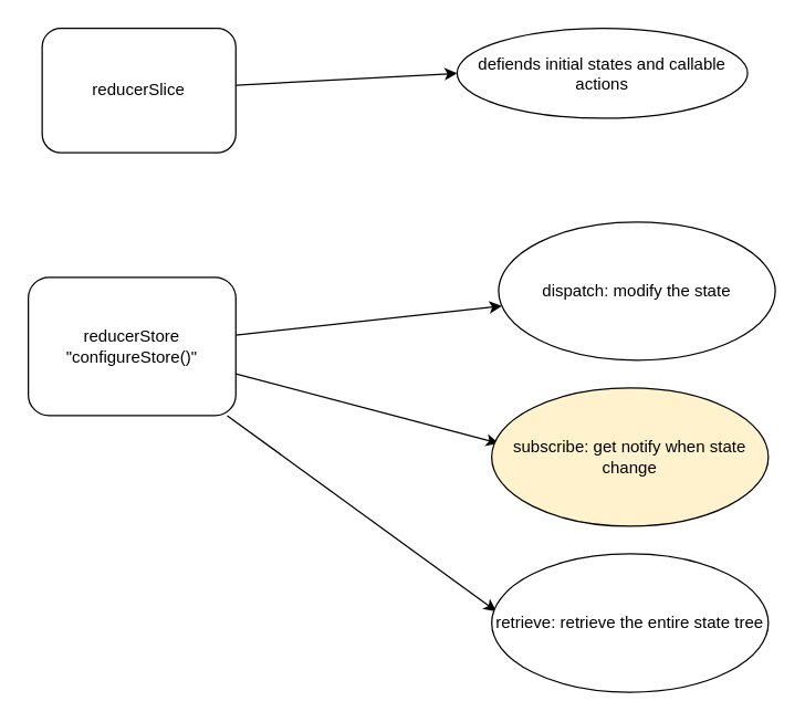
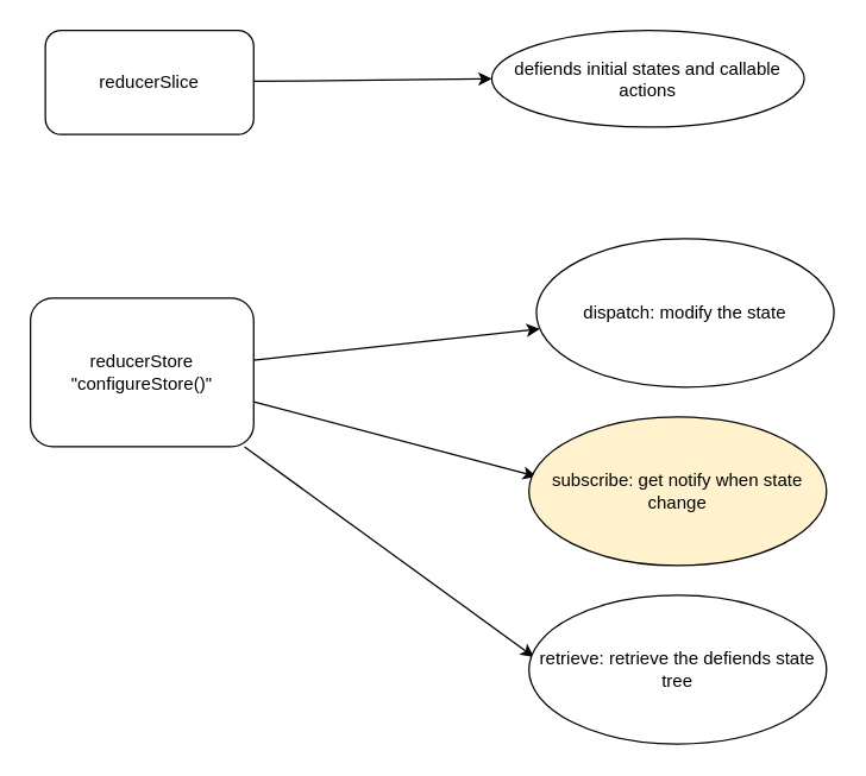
  <mxCell id="0" />
  <mxCell id="1" parent="0" />
  <mxCell id="2" style="rounded=0;orthogonalLoop=1;jettySize=auto;html=1;entryX=0;entryY=0.5;entryDx=0;entryDy=0;" edge="1" parent="1" source="3" target="4"><mxGeometry relative="1" as="geometry" /></mxCell>
- <mxCell id="3" value="reducerSlice" style="rounded=1;whiteSpace=wrap;html=1;" vertex="1" parent="1"><mxGeometry x="30" y="20" width="140" height="90" as="geometry" /></mxCell>
+ <mxCell id="3" value="reducerSlice" style="rounded=1;whiteSpace=wrap;html=1;" vertex="1" parent="1"><mxGeometry x="30" y="20" width="140" height="70" as="geometry" /></mxCell>
  <mxCell id="4" value="defiends initial states and callable actions" style="ellipse;whiteSpace=wrap;html=1;" vertex="1" parent="1"><mxGeometry x="330" y="20" width="210" height="65" as="geometry" /></mxCell>
  <mxCell id="5" style="edgeStyle=none;rounded=0;orthogonalLoop=1;jettySize=auto;html=1;" edge="1" parent="1" source="8" target="9"><mxGeometry relative="1" as="geometry" /></mxCell>
  <mxCell id="6" style="edgeStyle=none;rounded=0;orthogonalLoop=1;jettySize=auto;html=1;entryX=0.025;entryY=0.4;entryDx=0;entryDy=0;entryPerimeter=0;" edge="1" parent="1" source="8" target="10"><mxGeometry relative="1" as="geometry" /></mxCell>
  <mxCell id="7" style="edgeStyle=none;rounded=0;orthogonalLoop=1;jettySize=auto;html=1;entryX=0.017;entryY=0.415;entryDx=0;entryDy=0;entryPerimeter=0;" edge="1" parent="1" source="8" target="11"><mxGeometry relative="1" as="geometry" /></mxCell>
  <mxCell id="8" value="reducerStore&lt;br&gt;&quot;configureStore()&quot;" style="rounded=1;whiteSpace=wrap;html=1;" vertex="1" parent="1"><mxGeometry x="20" y="200" width="150" height="100" as="geometry" /></mxCell>
  <mxCell id="9" value="dispatch: modify the state" style="ellipse;whiteSpace=wrap;html=1;" vertex="1" parent="1"><mxGeometry x="360" y="160" width="200" height="100" as="geometry" /></mxCell>
  <mxCell id="10" value="subscribe: get notify when state change" style="ellipse;whiteSpace=wrap;html=1;fillColor=#fff2cc;" vertex="1" parent="1"><mxGeometry x="355" y="280" width="200" height="100" as="geometry" /></mxCell>
- <mxCell id="11" value="retrieve: retrieve the entire state tree" style="ellipse;whiteSpace=wrap;html=1;" vertex="1" parent="1"><mxGeometry x="355" y="400" width="200" height="100" as="geometry" /></mxCell>
+ <mxCell id="11" value="retrieve: retrieve the defiends state tree" style="ellipse;whiteSpace=wrap;html=1;" vertex="1" parent="1"><mxGeometry x="355" y="400" width="200" height="100" as="geometry" /></mxCell>
